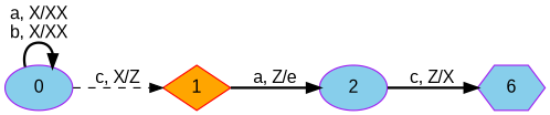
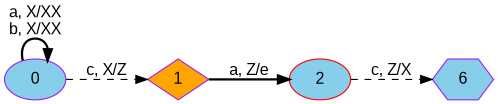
  digraph {
    fontname="Liberation Sans"
    rankdir=LR
    node [color=purple fillcolor=skyblue fontname="Liberation Sans" shape=ellipse style=filled]
    edge [arrowhead=normal fontname="Liberation Sans" style=bold]
    0
-   1 [color=red fillcolor=orange shape=diamond]
-   2
+   1 [fillcolor=orange shape=diamond]
+   2 [color=red]
    n4 [label=6 shape=hexagon]
    0 -> 0 [label="a, X/XX\nb, X/XX"]
    0 -> 1 [label="c, X/Z" style=dashed]
    1 -> 2 [label="a, Z/e"]
-   2 -> n4 [label="c, Z/X"]
+   2 -> n4 [label="c, Z/X" style=dashed]
  }
